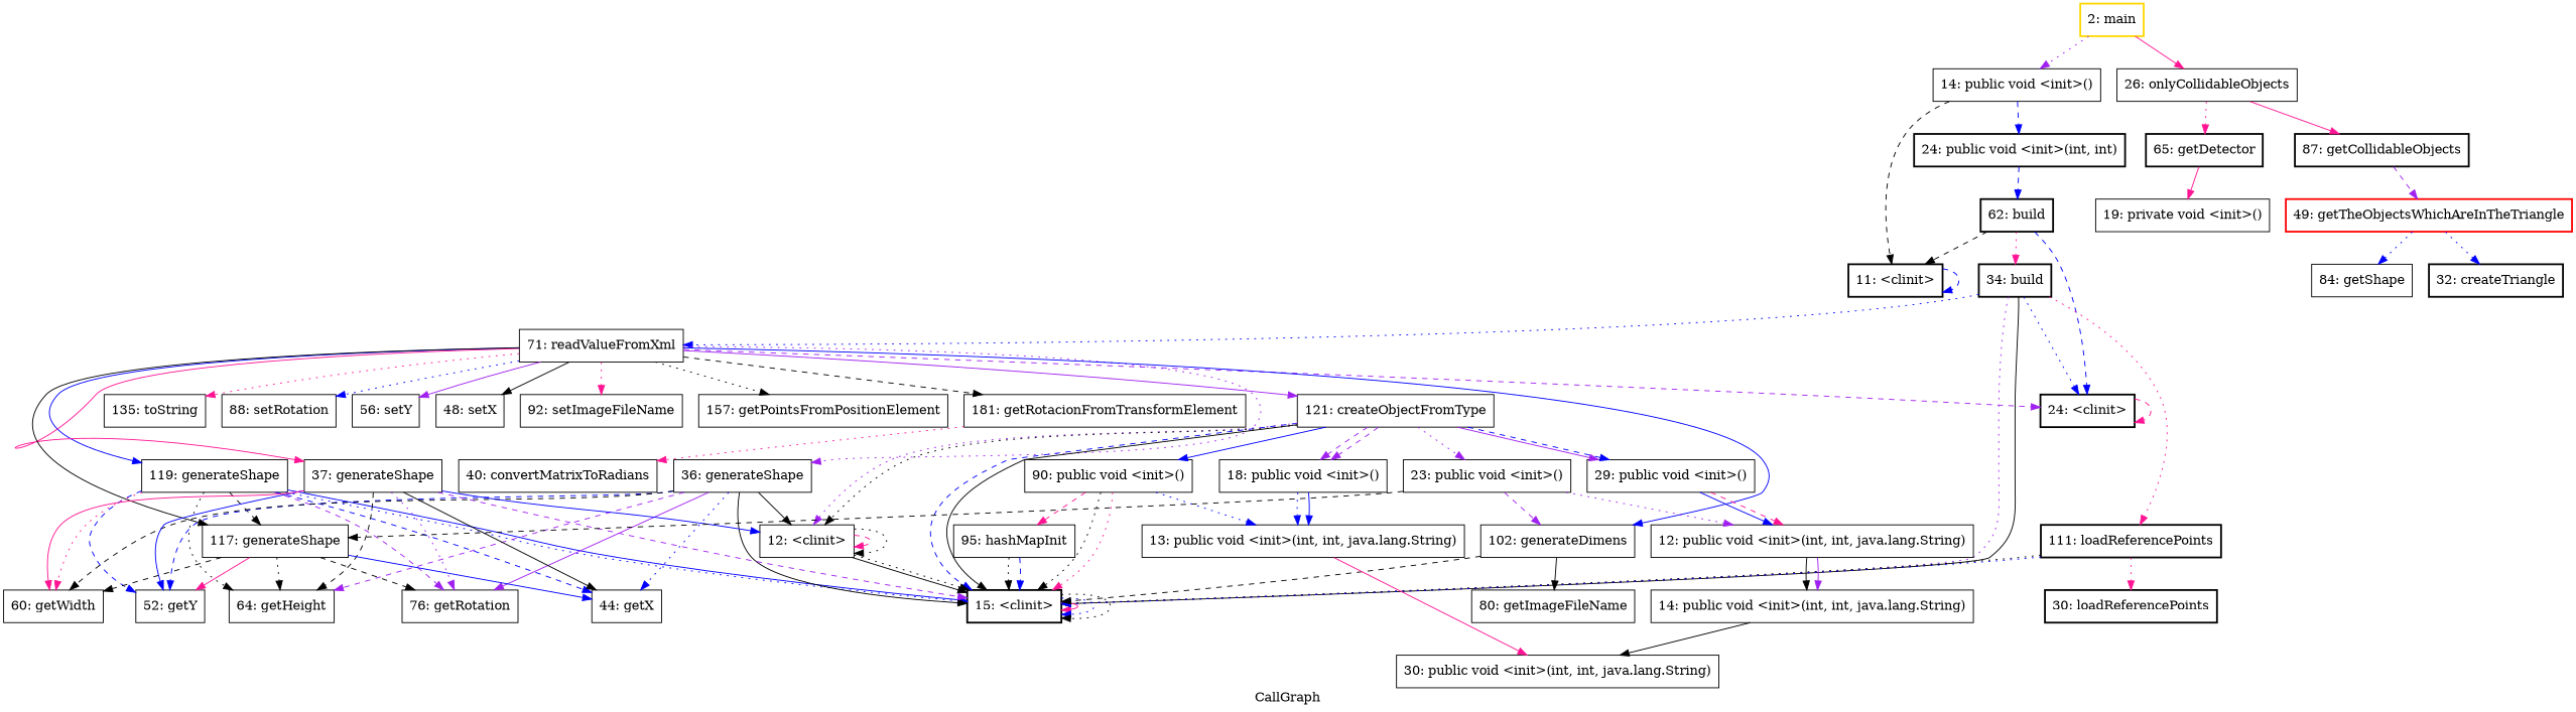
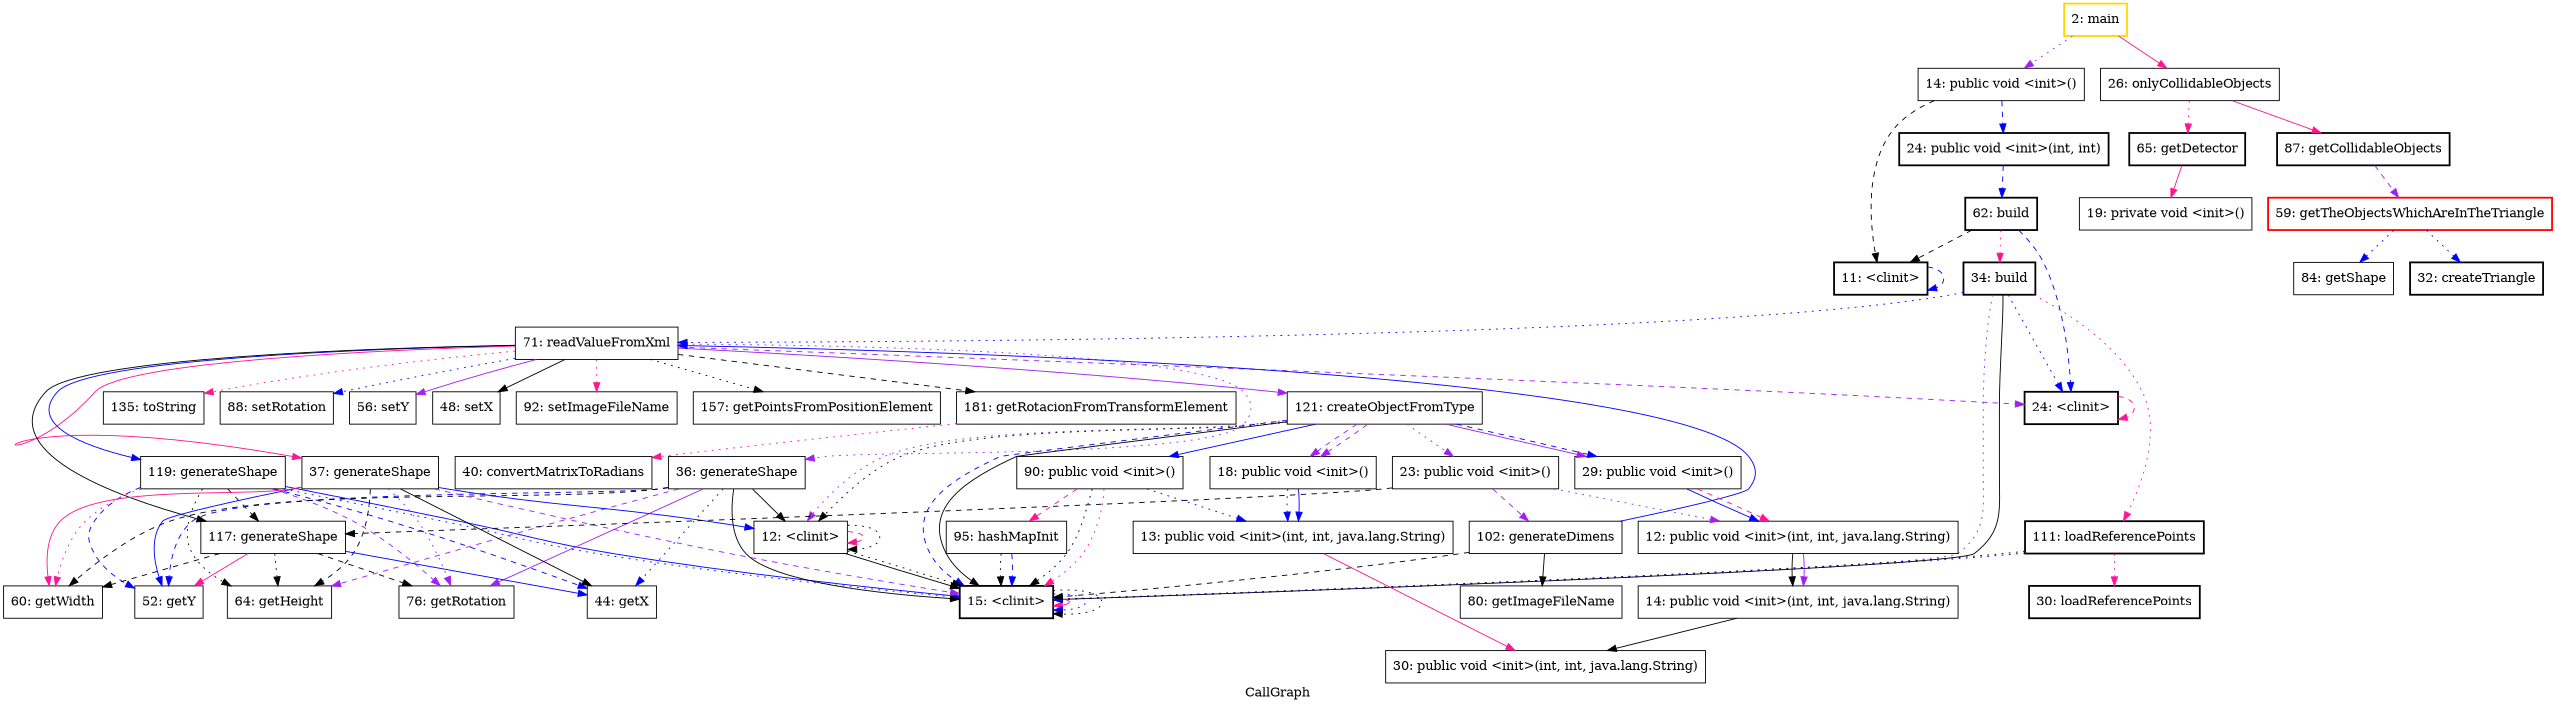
  digraph {
    label=CallGraph
    node [shape=box]
    edge [color=black style=dotted]
    "2: main" [color=gold style=bold]
    "14: public void <init>()"
    "26: onlyCollidableObjects"
    "11: <clinit>" [style=bold]
    "24: public void <init>(int, int)" [style=bold]
    "65: getDetector" [style=bold]
    "87: getCollidableObjects" [style=bold]
-   "49: getTheObjectsWhichAreInTheTriangle" [color=red style=bold]
+   "49: getTheObjectsWhichAreInTheTriangle" [color=red style=bold label="59: getTheObjectsWhichAreInTheTriangle"]
    "32: createTriangle" [style=bold]
    "84: getShape"
    "62: build" [style=bold]
    "19: private void <init>()"
    "24: <clinit>" [style=bold]
    n14 [label="34: build" style=bold]
    "15: <clinit>" [style=bold]
    "111: loadReferencePoints" [style=bold]
    "71: readValueFromXml"
    "30: loadReferencePoints" [style=bold]
    "135: toString"
    "119: generateShape"
    "36: generateShape"
    "37: generateShape"
    "117: generateShape"
    "88: setRotation"
    "56: setY"
    "48: setX"
    "102: generateDimens"
    "92: setImageFileName"
    "121: createObjectFromType"
    "157: getPointsFromPositionElement"
    "181: getRotacionFromTransformElement"
    "76: getRotation"
    "52: getY"
    "44: getX"
    "64: getHeight"
    "60: getWidth"
    "12: <clinit>"
    "80: getImageFileName"
    "23: public void <init>()"
    "29: public void <init>()"
    "18: public void <init>()"
    "90: public void <init>()"
    "40: convertMatrixToRadians"
    "12: public void <init>(int, int, java.lang.String)"
    "13: public void <init>(int, int, java.lang.String)"
    "95: hashMapInit"
    "14: public void <init>(int, int, java.lang.String)"
    "30: public void <init>(int, int, java.lang.String)"
    "2: main" -> "14: public void <init>()" [color=purple]
    "2: main" -> "26: onlyCollidableObjects" [color=deeppink style=solid]
    "14: public void <init>()" -> "11: <clinit>" [style=dashed]
    "14: public void <init>()" -> "24: public void <init>(int, int)" [color=blue style=dashed]
    "26: onlyCollidableObjects" -> "65: getDetector" [color=deeppink]
    "26: onlyCollidableObjects" -> "87: getCollidableObjects" [color=deeppink style=solid]
    "11: <clinit>" -> "11: <clinit>" [color=blue style=dashed]
    "24: public void <init>(int, int)" -> "62: build" [color=blue style=dashed]
    "65: getDetector" -> "19: private void <init>()" [color=deeppink style=solid]
    "87: getCollidableObjects" -> "49: getTheObjectsWhichAreInTheTriangle" [color=purple style=dashed]
    "49: getTheObjectsWhichAreInTheTriangle" -> "32: createTriangle" [color=blue]
    "49: getTheObjectsWhichAreInTheTriangle" -> "84: getShape" [color=blue]
    "62: build" -> "11: <clinit>" [style=dashed]
    "62: build" -> "24: <clinit>" [color=blue style=dashed]
    "62: build" -> n14 [color=deeppink]
    "24: <clinit>" -> "24: <clinit>" [color=deeppink style=dashed]
    n14 -> "24: <clinit>" [color=blue]
    n14 -> "15: <clinit>" [color=purple]
    n14 -> "15: <clinit>" [style=solid]
    n14 -> "111: loadReferencePoints" [color=deeppink]
    n14 -> "71: readValueFromXml" [color=blue]
    "15: <clinit>" -> "15: <clinit>" [color=deeppink style=solid]
    "15: <clinit>" -> "15: <clinit>" [color=blue]
    "15: <clinit>" -> "15: <clinit>"
    "111: loadReferencePoints" -> "15: <clinit>"
    "111: loadReferencePoints" -> "15: <clinit>" [color=blue]
    "111: loadReferencePoints" -> "30: loadReferencePoints" [color=deeppink]
    "71: readValueFromXml" -> "24: <clinit>" [color=purple style=dashed]
    "71: readValueFromXml" -> "135: toString" [color=deeppink]
    "71: readValueFromXml" -> "119: generateShape" [color=blue style=solid]
    "71: readValueFromXml" -> "36: generateShape" [color=purple]
    "71: readValueFromXml" -> "37: generateShape" [color=deeppink style=solid]
    "71: readValueFromXml" -> "117: generateShape" [style=solid]
    "71: readValueFromXml" -> "88: setRotation" [color=blue]
    "71: readValueFromXml" -> "56: setY" [color=purple style=solid]
    "71: readValueFromXml" -> "48: setX" [style=solid]
-   "71: readValueFromXml" -> "102: generateDimens" [color=blue style=solid]
+   "102: generateDimens" -> "71: readValueFromXml" [color=blue style=solid]
    "71: readValueFromXml" -> "92: setImageFileName" [color=deeppink]
    "71: readValueFromXml" -> "121: createObjectFromType" [color=purple style=solid]
    "71: readValueFromXml" -> "157: getPointsFromPositionElement"
    "71: readValueFromXml" -> "181: getRotacionFromTransformElement" [style=dashed]
    "119: generateShape" -> "15: <clinit>" [color=blue]
    "119: generateShape" -> "15: <clinit>" [color=blue style=solid]
    "119: generateShape" -> "117: generateShape" [style=dashed]
    "119: generateShape" -> "76: getRotation" [color=purple style=dashed]
    "119: generateShape" -> "52: getY" [color=blue style=dashed]
    "119: generateShape" -> "44: getX" [color=blue style=dashed]
    "119: generateShape" -> "64: getHeight"
    "119: generateShape" -> "60: getWidth" [color=deeppink]
    "36: generateShape" -> "15: <clinit>" [style=solid]
    "36: generateShape" -> "76: getRotation" [color=purple style=solid]
    "36: generateShape" -> "52: getY" [color=blue style=dashed]
    "36: generateShape" -> "44: getX" [color=blue]
    "36: generateShape" -> "64: getHeight" [color=purple style=dashed]
    "36: generateShape" -> "60: getWidth" [style=dashed]
    "36: generateShape" -> "12: <clinit>" [style=solid]
    "37: generateShape" -> "15: <clinit>" [color=purple style=dashed]
    "37: generateShape" -> "76: getRotation" [color=purple]
    "37: generateShape" -> "52: getY" [color=blue style=solid]
    "37: generateShape" -> "44: getX" [style=solid]
    "37: generateShape" -> "64: getHeight" [style=dashed]
    "37: generateShape" -> "60: getWidth" [color=deeppink style=solid]
    "37: generateShape" -> "12: <clinit>" [color=blue style=solid]
    "117: generateShape" -> "76: getRotation" [style=dashed]
    "117: generateShape" -> "52: getY" [color=deeppink style=solid]
    "117: generateShape" -> "44: getX" [color=blue style=solid]
    "117: generateShape" -> "64: getHeight"
    "117: generateShape" -> "60: getWidth" [style=dashed]
    "102: generateDimens" -> "15: <clinit>" [style=dashed]
    "102: generateDimens" -> "80: getImageFileName" [style=solid]
    "121: createObjectFromType" -> "15: <clinit>" [color=blue style=dashed]
    "121: createObjectFromType" -> "15: <clinit>" [style=solid]
    "121: createObjectFromType" -> "12: <clinit>" [color=purple]
    "121: createObjectFromType" -> "12: <clinit>"
    "121: createObjectFromType" -> "23: public void <init>()" [color=purple]
    "121: createObjectFromType" -> "29: public void <init>()" [color=purple style=solid]
    "121: createObjectFromType" -> "29: public void <init>()" [color=blue style=dashed]
    "121: createObjectFromType" -> "18: public void <init>()" [color=purple style=dashed]
    "121: createObjectFromType" -> "18: public void <init>()" [color=purple style=dashed]
    "121: createObjectFromType" -> "90: public void <init>()" [color=blue style=solid]
    "181: getRotacionFromTransformElement" -> "40: convertMatrixToRadians" [color=deeppink]
    "12: <clinit>" -> "15: <clinit>" [style=solid]
    "12: <clinit>" -> "15: <clinit>"
    "12: <clinit>" -> "12: <clinit>" [color=deeppink style=dashed]
    "12: <clinit>" -> "12: <clinit>"
    "23: public void <init>()" -> "117: generateShape" [style=dashed]
    "23: public void <init>()" -> "102: generateDimens" [color=purple style=dashed]
    "23: public void <init>()" -> "12: public void <init>(int, int, java.lang.String)" [color=purple]
    "29: public void <init>()" -> "12: public void <init>(int, int, java.lang.String)" [color=blue style=solid]
    "29: public void <init>()" -> "12: public void <init>(int, int, java.lang.String)" [color=deeppink style=dashed]
    "18: public void <init>()" -> "13: public void <init>(int, int, java.lang.String)" [color=blue]
    "18: public void <init>()" -> "13: public void <init>(int, int, java.lang.String)" [color=blue style=solid]
    "90: public void <init>()" -> "15: <clinit>"
    "90: public void <init>()" -> "15: <clinit>" [color=deeppink]
    "90: public void <init>()" -> "13: public void <init>(int, int, java.lang.String)" [color=blue]
    "90: public void <init>()" -> "95: hashMapInit" [color=deeppink style=dashed]
    "12: public void <init>(int, int, java.lang.String)" -> "14: public void <init>(int, int, java.lang.String)" [style=solid]
    "12: public void <init>(int, int, java.lang.String)" -> "14: public void <init>(int, int, java.lang.String)" [color=purple style=solid]
    "13: public void <init>(int, int, java.lang.String)" -> "30: public void <init>(int, int, java.lang.String)" [color=deeppink style=solid]
    "95: hashMapInit" -> "15: <clinit>"
    "95: hashMapInit" -> "15: <clinit>" [color=blue style=dashed]
    "14: public void <init>(int, int, java.lang.String)" -> "30: public void <init>(int, int, java.lang.String)" [style=solid]
  }
